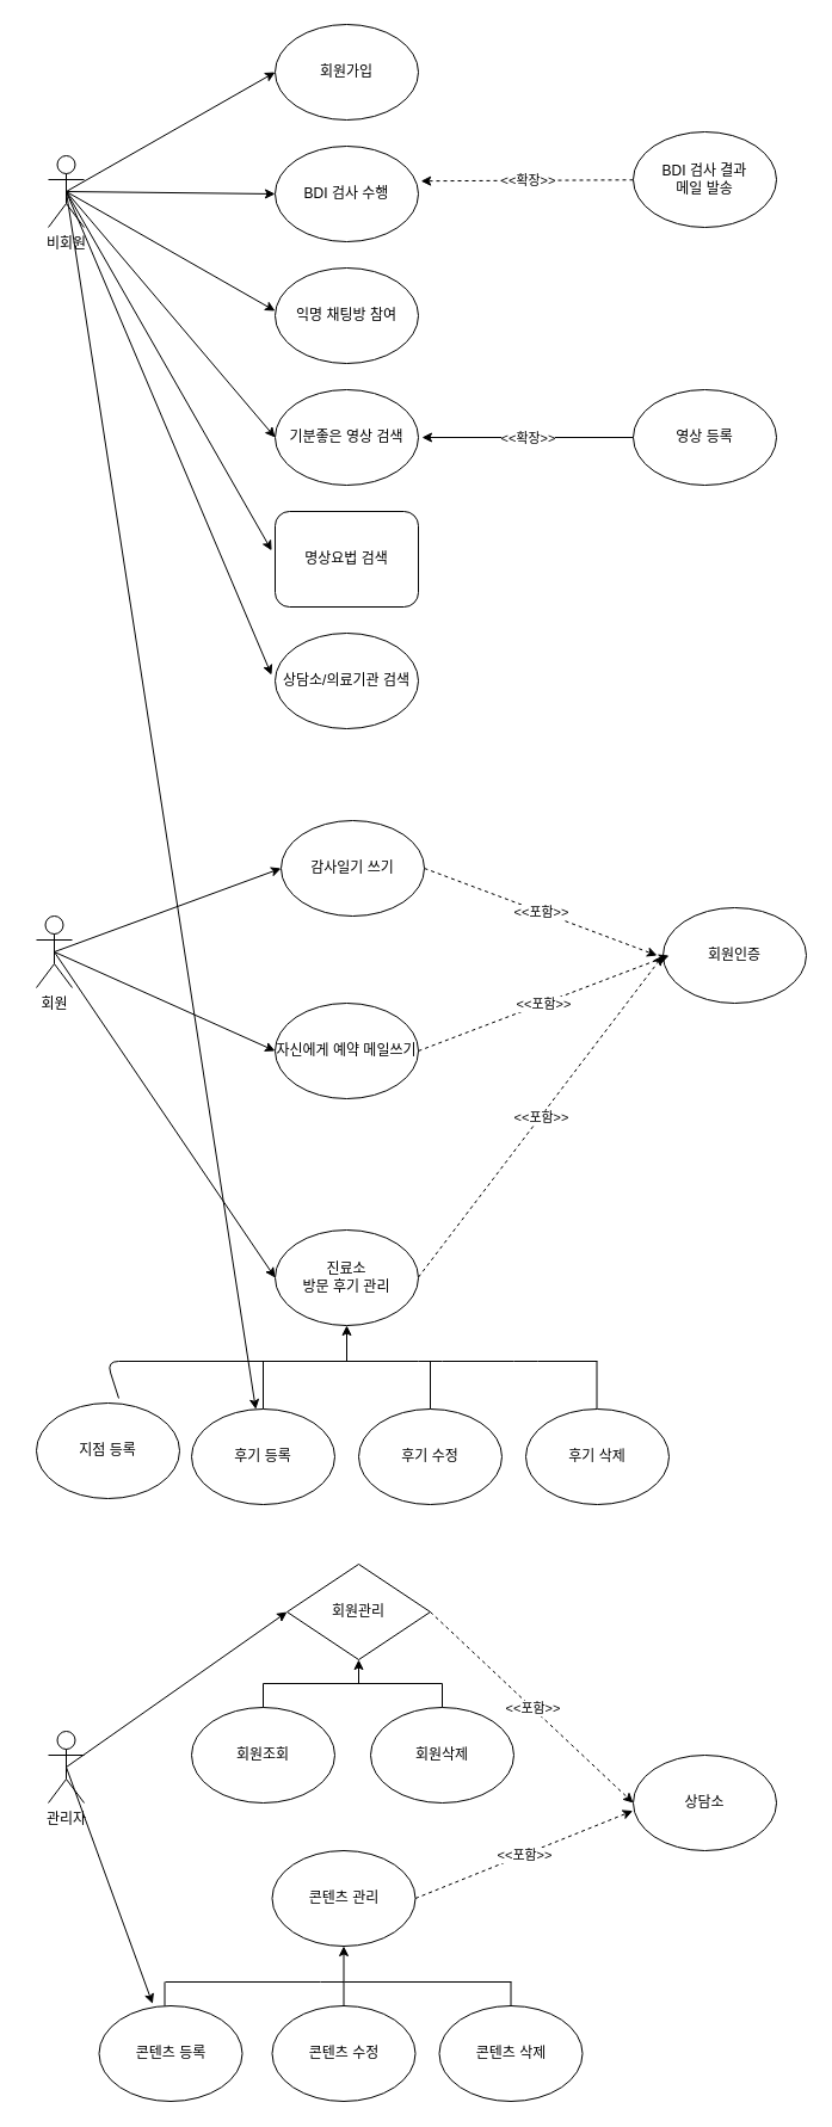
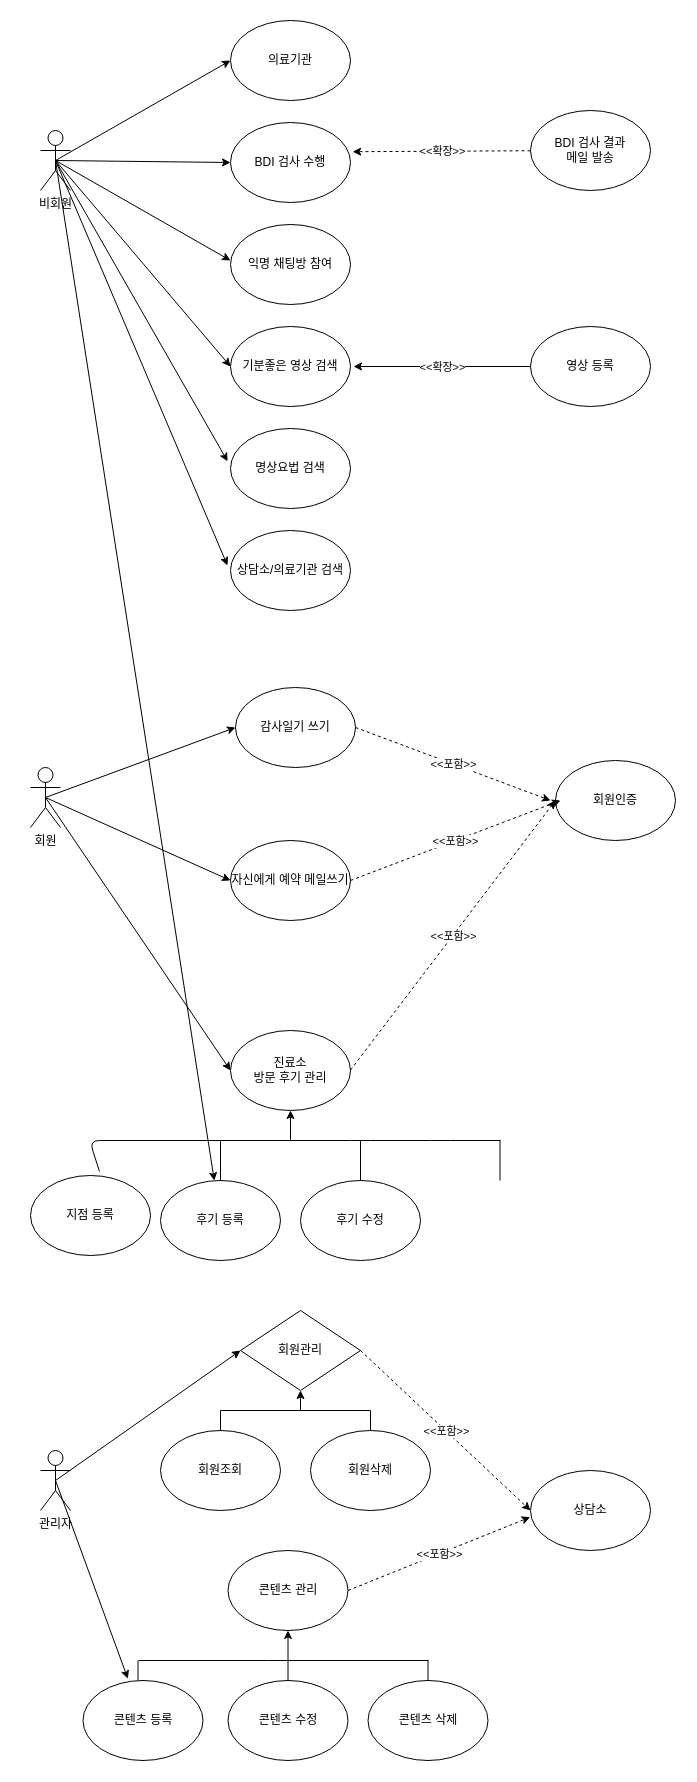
  <mxCell id="0" />
  <mxCell id="1" parent="0" />
  <mxCell id="2" value="비회원" style="shape=umlActor;verticalLabelPosition=bottom;verticalAlign=top;html=1;outlineConnect=0;" vertex="1" parent="1"><mxGeometry x="40" y="130" width="30" height="60" as="geometry" /></mxCell>
  <mxCell id="3" value="관리자" style="shape=umlActor;verticalLabelPosition=bottom;verticalAlign=top;html=1;outlineConnect=0;" vertex="1" parent="1"><mxGeometry x="40" y="1450" width="30" height="60" as="geometry" /></mxCell>
- <mxCell id="4" value="회원가입" style="ellipse;whiteSpace=wrap;html=1;" vertex="1" parent="1"><mxGeometry x="230" y="20" width="120" height="80" as="geometry" /></mxCell>
+ <mxCell id="4" value="의료기관" style="ellipse;whiteSpace=wrap;html=1;" vertex="1" parent="1"><mxGeometry x="230" y="20" width="120" height="80" as="geometry" /></mxCell>
  <mxCell id="5" value="회원인증" style="ellipse;whiteSpace=wrap;html=1;" vertex="1" parent="1"><mxGeometry x="555" y="760" width="120" height="80" as="geometry" /></mxCell>
  <mxCell id="6" value="상담소" style="ellipse;whiteSpace=wrap;html=1;" vertex="1" parent="1"><mxGeometry x="530" y="1470" width="120" height="80" as="geometry" /></mxCell>
  <mxCell id="7" value="BDI 검사 수행" style="ellipse;whiteSpace=wrap;html=1;" vertex="1" parent="1"><mxGeometry x="230" y="122" width="120" height="80" as="geometry" /></mxCell>
  <mxCell id="8" value="상담소/의료기관 검색" style="ellipse;whiteSpace=wrap;html=1;" vertex="1" parent="1"><mxGeometry x="230" y="530" width="120" height="80" as="geometry" /></mxCell>
  <mxCell id="9" value="익명 채팅방 참여" style="ellipse;whiteSpace=wrap;html=1;" vertex="1" parent="1"><mxGeometry x="230" y="224" width="120" height="80" as="geometry" /></mxCell>
- <mxCell id="10" value="명상요법 검색" style="whiteSpace=wrap;html=1;rounded=1;" vertex="1" parent="1"><mxGeometry x="230" y="428" width="120" height="80" as="geometry" /></mxCell>
+ <mxCell id="10" value="명상요법 검색" style="ellipse;whiteSpace=wrap;html=1;" vertex="1" parent="1"><mxGeometry x="230" y="428" width="120" height="80" as="geometry" /></mxCell>
  <mxCell id="11" value="자신에게 예약 메일쓰기" style="ellipse;whiteSpace=wrap;html=1;" vertex="1" parent="1"><mxGeometry x="230" y="840" width="120" height="80" as="geometry" /></mxCell>
  <mxCell id="12" value="기분좋은 영상 검색" style="ellipse;whiteSpace=wrap;html=1;" vertex="1" parent="1"><mxGeometry x="230" y="326" width="120" height="80" as="geometry" /></mxCell>
  <mxCell id="13" value="" style="endArrow=classic;html=1;exitX=0.5;exitY=0.5;exitDx=0;exitDy=0;exitPerimeter=0;" edge="1" parent="1" source="2"><mxGeometry width="50" height="50" relative="1" as="geometry"><mxPoint x="80" y="150" as="sourcePoint" /><mxPoint x="230" y="60" as="targetPoint" /><Array as="points" /></mxGeometry></mxCell>
  <mxCell id="14" value="" style="endArrow=classic;html=1;entryX=0;entryY=0.5;entryDx=0;entryDy=0;exitX=0.5;exitY=0.5;exitDx=0;exitDy=0;exitPerimeter=0;" edge="1" parent="1" source="2" target="7"><mxGeometry width="50" height="50" relative="1" as="geometry"><mxPoint x="90" y="170" as="sourcePoint" /><mxPoint x="220" y="200" as="targetPoint" /></mxGeometry></mxCell>
  <mxCell id="15" value="" style="endArrow=classic;html=1;entryX=0;entryY=0.5;entryDx=0;entryDy=0;exitX=0.5;exitY=0.5;exitDx=0;exitDy=0;exitPerimeter=0;" edge="1" parent="1" source="2"><mxGeometry width="50" height="50" relative="1" as="geometry"><mxPoint x="90" y="210" as="sourcePoint" /><mxPoint x="230" y="260" as="targetPoint" /></mxGeometry></mxCell>
  <mxCell id="16" value="" style="endArrow=classic;html=1;exitX=0.5;exitY=0.5;exitDx=0;exitDy=0;exitPerimeter=0;entryX=0;entryY=0.5;entryDx=0;entryDy=0;" edge="1" parent="1" source="2" target="12"><mxGeometry width="50" height="50" relative="1" as="geometry"><mxPoint x="80" y="270" as="sourcePoint" /><mxPoint x="220" y="360" as="targetPoint" /></mxGeometry></mxCell>
  <mxCell id="17" value="영상 등록" style="ellipse;whiteSpace=wrap;html=1;" vertex="1" parent="1"><mxGeometry x="530" y="326" width="120" height="80" as="geometry" /></mxCell>
  <mxCell id="18" value="" style="endArrow=classic;html=1;dashed=0;targetPerimeterSpacing=3;exitX=0;exitY=0.5;exitDx=0;exitDy=0;" edge="1" parent="1" source="17" target="12"><mxGeometry relative="1" as="geometry"><mxPoint x="390" y="370" as="sourcePoint" /><mxPoint x="490" y="370" as="targetPoint" /><Array as="points" /></mxGeometry></mxCell>
  <mxCell id="19" value="&amp;lt;&amp;lt;확장&amp;gt;&amp;gt;" style="edgeLabel;resizable=0;html=1;align=center;verticalAlign=middle;" connectable="0" vertex="1" parent="18"><mxGeometry relative="1" as="geometry" /></mxCell>
  <mxCell id="20" value="" style="group" vertex="1" connectable="0" parent="1"><mxGeometry x="20" y="1030" width="540" height="230" as="geometry" /></mxCell>
  <mxCell id="21" value="" style="endArrow=none;html=1;targetPerimeterSpacing=3;exitX=0.575;exitY=-0.05;exitDx=0;exitDy=0;exitPerimeter=0;" edge="1" parent="20" source="27"><mxGeometry width="50" height="50" relative="1" as="geometry"><mxPoint x="90" y="200" as="sourcePoint" /><mxPoint x="480" y="110" as="targetPoint" /><Array as="points"><mxPoint x="69" y="110" /><mxPoint x="340" y="110" /><mxPoint x="420" y="110" /></Array></mxGeometry></mxCell>
  <mxCell id="22" value="" style="endArrow=classic;html=1;targetPerimeterSpacing=3;entryX=0.5;entryY=1;entryDx=0;entryDy=0;" edge="1" parent="20" target="26"><mxGeometry width="50" height="50" relative="1" as="geometry"><mxPoint x="270" y="110" as="sourcePoint" /><mxPoint x="270" y="73" as="targetPoint" /></mxGeometry></mxCell>
  <mxCell id="23" value="" style="endArrow=none;html=1;targetPerimeterSpacing=3;" edge="1" parent="20"><mxGeometry width="50" height="50" relative="1" as="geometry"><mxPoint x="200" y="150" as="sourcePoint" /><mxPoint x="200" y="110" as="targetPoint" /></mxGeometry></mxCell>
  <mxCell id="24" value="" style="endArrow=none;html=1;targetPerimeterSpacing=3;exitX=0.5;exitY=0;exitDx=0;exitDy=0;" edge="1" parent="20" source="29"><mxGeometry width="50" height="50" relative="1" as="geometry"><mxPoint x="340" y="140" as="sourcePoint" /><mxPoint x="340" y="110" as="targetPoint" /></mxGeometry></mxCell>
  <mxCell id="25" value="" style="endArrow=none;html=1;targetPerimeterSpacing=3;exitX=0.5;exitY=0;exitDx=0;exitDy=0;" edge="1" parent="20"><mxGeometry width="50" height="50" relative="1" as="geometry"><mxPoint x="479.5" y="150" as="sourcePoint" /><mxPoint x="479.5" y="110" as="targetPoint" /></mxGeometry></mxCell>
  <mxCell id="26" value="진료소&lt;br&gt;방문 후기 관리" style="ellipse;whiteSpace=wrap;html=1;" vertex="1" parent="20"><mxGeometry x="210" width="120" height="80" as="geometry" /></mxCell>
  <mxCell id="27" value="지점 등록" style="ellipse;whiteSpace=wrap;html=1;" vertex="1" parent="20"><mxGeometry x="10" y="145" width="120" height="80" as="geometry" /></mxCell>
  <mxCell id="28" value="후기 등록" style="ellipse;whiteSpace=wrap;html=1;" vertex="1" parent="20"><mxGeometry x="140" y="150" width="120" height="80" as="geometry" /></mxCell>
  <mxCell id="29" value="후기 수정" style="ellipse;whiteSpace=wrap;html=1;" vertex="1" parent="20"><mxGeometry x="280" y="150" width="120" height="80" as="geometry" /></mxCell>
- <mxCell id="30" value="후기 삭제" style="ellipse;whiteSpace=wrap;html=1;" vertex="1" parent="20"><mxGeometry x="420" y="150" width="120" height="80" as="geometry" /></mxCell>
  <mxCell id="31" value="" style="endArrow=classic;html=1;dashed=1;targetPerimeterSpacing=3;exitX=0;exitY=0.5;exitDx=0;exitDy=0;entryX=0;entryY=0.5;entryDx=0;entryDy=0;" edge="1" parent="20" target="5"><mxGeometry relative="1" as="geometry"><mxPoint x="330.0" y="39.58" as="sourcePoint" /><mxPoint x="163.0" y="39.58" as="targetPoint" /><Array as="points" /></mxGeometry></mxCell>
  <mxCell id="32" value="&amp;lt;&amp;lt;포함&amp;gt;&amp;gt;" style="edgeLabel;resizable=0;html=1;align=center;verticalAlign=middle;" connectable="0" vertex="1" parent="31"><mxGeometry relative="1" as="geometry" /></mxCell>
  <mxCell id="33" value="BDI 검사 결과&lt;br&gt;메일 발송" style="ellipse;whiteSpace=wrap;html=1;" vertex="1" parent="1"><mxGeometry x="530" y="110" width="120" height="80" as="geometry" /></mxCell>
  <mxCell id="34" value="" style="endArrow=classic;html=1;dashed=1;targetPerimeterSpacing=3;entryX=1.018;entryY=0.365;entryDx=0;entryDy=0;entryPerimeter=0;" edge="1" parent="1" source="33" target="7"><mxGeometry relative="1" as="geometry"><mxPoint x="472" y="159.58" as="sourcePoint" /><mxPoint x="350" y="159.58" as="targetPoint" /><Array as="points" /></mxGeometry></mxCell>
  <mxCell id="35" value="&amp;lt;&amp;lt;확장&amp;gt;&amp;gt;" style="edgeLabel;resizable=0;html=1;align=center;verticalAlign=middle;" connectable="0" vertex="1" parent="34"><mxGeometry relative="1" as="geometry" /></mxCell>
  <mxCell id="36" value="" style="endArrow=classic;html=1;exitX=0.5;exitY=0.5;exitDx=0;exitDy=0;exitPerimeter=0;entryX=-0.024;entryY=0.41;entryDx=0;entryDy=0;entryPerimeter=0;" edge="1" parent="1" source="2" target="10"><mxGeometry width="50" height="50" relative="1" as="geometry"><mxPoint x="65" y="170" as="sourcePoint" /><mxPoint x="240" y="376" as="targetPoint" /></mxGeometry></mxCell>
  <mxCell id="37" value="" style="endArrow=classic;html=1;" edge="1" parent="1"><mxGeometry width="50" height="50" relative="1" as="geometry"><mxPoint x="55" y="160" as="sourcePoint" /><mxPoint x="227" y="565" as="targetPoint" /></mxGeometry></mxCell>
  <mxCell id="38" value="" style="endArrow=classic;html=1;exitX=0.5;exitY=0.5;exitDx=0;exitDy=0;exitPerimeter=0;" edge="1" parent="1" source="2" target="28"><mxGeometry width="50" height="50" relative="1" as="geometry"><mxPoint x="85" y="190" as="sourcePoint" /><mxPoint x="237.12" y="575.04" as="targetPoint" /></mxGeometry></mxCell>
  <mxCell id="39" value="" style="endArrow=classic;html=1;targetPerimeterSpacing=3;entryX=0;entryY=0.5;entryDx=0;entryDy=0;exitX=0.5;exitY=0.5;exitDx=0;exitDy=0;exitPerimeter=0;" edge="1" parent="1" source="3" target="61"><mxGeometry width="50" height="50" relative="1" as="geometry"><mxPoint x="800" y="1460" as="sourcePoint" /><mxPoint x="850" y="1410" as="targetPoint" /></mxGeometry></mxCell>
  <mxCell id="40" value="" style="endArrow=classic;html=1;targetPerimeterSpacing=3;exitX=0.5;exitY=0.5;exitDx=0;exitDy=0;exitPerimeter=0;" edge="1" parent="1" source="3" target="49"><mxGeometry width="50" height="50" relative="1" as="geometry"><mxPoint x="800" y="1460" as="sourcePoint" /><mxPoint x="850" y="1410" as="targetPoint" /></mxGeometry></mxCell>
  <mxCell id="41" value="" style="endArrow=classic;html=1;dashed=1;targetPerimeterSpacing=3;exitX=1;exitY=0.5;exitDx=0;exitDy=0;entryX=0;entryY=0.5;entryDx=0;entryDy=0;" edge="1" parent="1" source="61" target="6"><mxGeometry relative="1" as="geometry"><mxPoint x="345" y="1430" as="sourcePoint" /><mxPoint x="477" y="1430.42" as="targetPoint" /><Array as="points" /></mxGeometry></mxCell>
  <mxCell id="42" value="&amp;lt;&amp;lt;포함&amp;gt;&amp;gt;" style="edgeLabel;resizable=0;html=1;align=center;verticalAlign=middle;" connectable="0" vertex="1" parent="41"><mxGeometry relative="1" as="geometry" /></mxCell>
  <mxCell id="43" value="" style="endArrow=classic;html=1;dashed=1;targetPerimeterSpacing=3;exitX=1;exitY=0.5;exitDx=0;exitDy=0;entryX=-0.003;entryY=0.583;entryDx=0;entryDy=0;entryPerimeter=0;" edge="1" parent="1" source="48" target="6"><mxGeometry relative="1" as="geometry"><mxPoint x="355" y="1440" as="sourcePoint" /><mxPoint x="490" y="1520" as="targetPoint" /><Array as="points" /></mxGeometry></mxCell>
  <mxCell id="44" value="&amp;lt;&amp;lt;포함&amp;gt;&amp;gt;" style="edgeLabel;resizable=0;html=1;align=center;verticalAlign=middle;" connectable="0" vertex="1" parent="43"><mxGeometry relative="1" as="geometry" /></mxCell>
  <mxCell id="45" value="" style="group" vertex="1" connectable="0" parent="1"><mxGeometry x="82.5" y="1550" width="405" height="210" as="geometry" /></mxCell>
  <mxCell id="46" value="" style="endArrow=none;html=1;targetPerimeterSpacing=3;" edge="1" parent="45"><mxGeometry width="50" height="50" relative="1" as="geometry"><mxPoint x="55.5" y="110" as="sourcePoint" /><mxPoint x="345.5" y="110" as="targetPoint" /><Array as="points"><mxPoint x="195.5" y="110" /></Array></mxGeometry></mxCell>
  <mxCell id="47" value="" style="group" vertex="1" connectable="0" parent="45"><mxGeometry width="405" height="210" as="geometry" /></mxCell>
  <mxCell id="48" value="콘텐츠 관리" style="ellipse;whiteSpace=wrap;html=1;" vertex="1" parent="47"><mxGeometry x="145" width="120" height="80" as="geometry" /></mxCell>
  <mxCell id="49" value="콘텐츠 등록" style="ellipse;whiteSpace=wrap;html=1;" vertex="1" parent="47"><mxGeometry y="130" width="120" height="80" as="geometry" /></mxCell>
  <mxCell id="50" value="콘텐츠 수정" style="ellipse;whiteSpace=wrap;html=1;" vertex="1" parent="47"><mxGeometry x="145" y="130" width="120" height="80" as="geometry" /></mxCell>
  <mxCell id="51" value="콘텐츠 삭제" style="ellipse;whiteSpace=wrap;html=1;" vertex="1" parent="47"><mxGeometry x="285" y="130" width="120" height="80" as="geometry" /></mxCell>
  <mxCell id="52" value="" style="endArrow=none;html=1;targetPerimeterSpacing=3;" edge="1" parent="47" source="51"><mxGeometry width="50" height="50" relative="1" as="geometry"><mxPoint x="295" y="160" as="sourcePoint" /><mxPoint x="345" y="110" as="targetPoint" /></mxGeometry></mxCell>
  <mxCell id="53" value="" style="endArrow=none;html=1;targetPerimeterSpacing=3;" edge="1" parent="47"><mxGeometry width="50" height="50" relative="1" as="geometry"><mxPoint x="55" y="130" as="sourcePoint" /><mxPoint x="55" y="110" as="targetPoint" /></mxGeometry></mxCell>
  <mxCell id="54" value="" style="endArrow=classic;html=1;targetPerimeterSpacing=3;entryX=0.5;entryY=1;entryDx=0;entryDy=0;" edge="1" parent="47" target="48"><mxGeometry width="50" height="50" relative="1" as="geometry"><mxPoint x="205" y="130" as="sourcePoint" /><mxPoint x="205" y="90" as="targetPoint" /></mxGeometry></mxCell>
  <mxCell id="55" value="" style="endArrow=classic;html=1;targetPerimeterSpacing=3;exitX=1;exitY=0.5;exitDx=0;exitDy=0;dashed=1;" edge="1" parent="1" source="11"><mxGeometry relative="1" as="geometry"><mxPoint x="860" y="490" as="sourcePoint" /><mxPoint x="560" y="800" as="targetPoint" /></mxGeometry></mxCell>
  <mxCell id="56" value="&amp;lt;&amp;lt;포함&amp;gt;&amp;gt;" style="edgeLabel;resizable=0;html=1;align=center;verticalAlign=middle;" connectable="0" vertex="1" parent="55"><mxGeometry relative="1" as="geometry" /></mxCell>
  <mxCell id="57" value="회원" style="shape=umlActor;verticalLabelPosition=bottom;verticalAlign=top;html=1;outlineConnect=0;" vertex="1" parent="1"><mxGeometry x="30" y="767" width="30" height="60" as="geometry" /></mxCell>
  <mxCell id="58" value="" style="endArrow=classic;html=1;entryX=0;entryY=0.5;entryDx=0;entryDy=0;exitX=0.5;exitY=0.5;exitDx=0;exitDy=0;exitPerimeter=0;" edge="1" parent="1" source="57" target="26"><mxGeometry width="50" height="50" relative="1" as="geometry"><mxPoint x="100" y="960" as="sourcePoint" /><mxPoint x="260" y="720" as="targetPoint" /></mxGeometry></mxCell>
  <mxCell id="59" value="" style="endArrow=classic;html=1;exitX=0.5;exitY=0.5;exitDx=0;exitDy=0;exitPerimeter=0;entryX=0;entryY=0.5;entryDx=0;entryDy=0;" edge="1" parent="1" source="57" target="11"><mxGeometry width="50" height="50" relative="1" as="geometry"><mxPoint x="55" y="807" as="sourcePoint" /><mxPoint x="230" y="700" as="targetPoint" /></mxGeometry></mxCell>
  <mxCell id="60" value="" style="group" vertex="1" connectable="0" parent="1"><mxGeometry x="160" y="1310" width="270" height="200" as="geometry" /></mxCell>
  <mxCell id="61" value="회원관리" style="rhombus;whiteSpace=wrap;html=1;" vertex="1" parent="60"><mxGeometry x="80" width="120" height="80" as="geometry" /></mxCell>
  <mxCell id="62" value="회원조회" style="ellipse;whiteSpace=wrap;html=1;" vertex="1" parent="60"><mxGeometry y="120" width="120" height="80" as="geometry" /></mxCell>
  <mxCell id="63" value="회원삭제" style="ellipse;whiteSpace=wrap;html=1;" vertex="1" parent="60"><mxGeometry x="150" y="120" width="120" height="80" as="geometry" /></mxCell>
  <mxCell id="64" value="" style="endArrow=none;html=1;targetPerimeterSpacing=3;" edge="1" parent="60"><mxGeometry width="50" height="50" relative="1" as="geometry"><mxPoint x="60" y="120" as="sourcePoint" /><mxPoint x="60" y="100" as="targetPoint" /></mxGeometry></mxCell>
  <mxCell id="65" value="" style="endArrow=none;html=1;targetPerimeterSpacing=3;" edge="1" parent="60"><mxGeometry width="50" height="50" relative="1" as="geometry"><mxPoint x="210" y="120" as="sourcePoint" /><mxPoint x="210" y="100" as="targetPoint" /></mxGeometry></mxCell>
  <mxCell id="66" value="" style="endArrow=none;html=1;targetPerimeterSpacing=3;" edge="1" parent="60"><mxGeometry width="50" height="50" relative="1" as="geometry"><mxPoint x="60" y="100" as="sourcePoint" /><mxPoint x="210" y="100" as="targetPoint" /></mxGeometry></mxCell>
  <mxCell id="67" value="" style="endArrow=classic;html=1;targetPerimeterSpacing=3;" edge="1" parent="60"><mxGeometry width="50" height="50" relative="1" as="geometry"><mxPoint x="140" y="100" as="sourcePoint" /><mxPoint x="140" y="80" as="targetPoint" /></mxGeometry></mxCell>
  <mxCell id="68" value="감사일기 쓰기" style="ellipse;whiteSpace=wrap;html=1;" vertex="1" parent="1"><mxGeometry x="235" y="687" width="120" height="80" as="geometry" /></mxCell>
  <mxCell id="69" value="" style="endArrow=classic;html=1;exitX=0.5;exitY=0.5;exitDx=0;exitDy=0;exitPerimeter=0;entryX=0;entryY=0.5;entryDx=0;entryDy=0;" edge="1" parent="1" source="57" target="68"><mxGeometry width="50" height="50" relative="1" as="geometry"><mxPoint x="55" y="807" as="sourcePoint" /><mxPoint x="240" y="890" as="targetPoint" /></mxGeometry></mxCell>
  <mxCell id="70" value="" style="endArrow=classic;html=1;targetPerimeterSpacing=3;exitX=1;exitY=0.5;exitDx=0;exitDy=0;dashed=1;" edge="1" parent="1" source="68"><mxGeometry relative="1" as="geometry"><mxPoint x="360" y="890" as="sourcePoint" /><mxPoint x="550" y="800" as="targetPoint" /></mxGeometry></mxCell>
  <mxCell id="71" value="&amp;lt;&amp;lt;포함&amp;gt;&amp;gt;" style="edgeLabel;resizable=0;html=1;align=center;verticalAlign=middle;" connectable="0" vertex="1" parent="70"><mxGeometry relative="1" as="geometry" /></mxCell>
